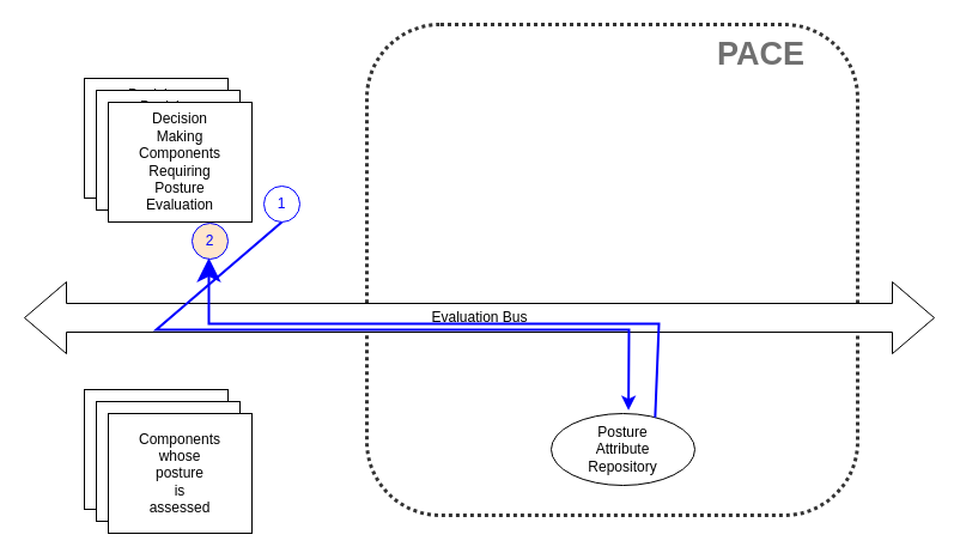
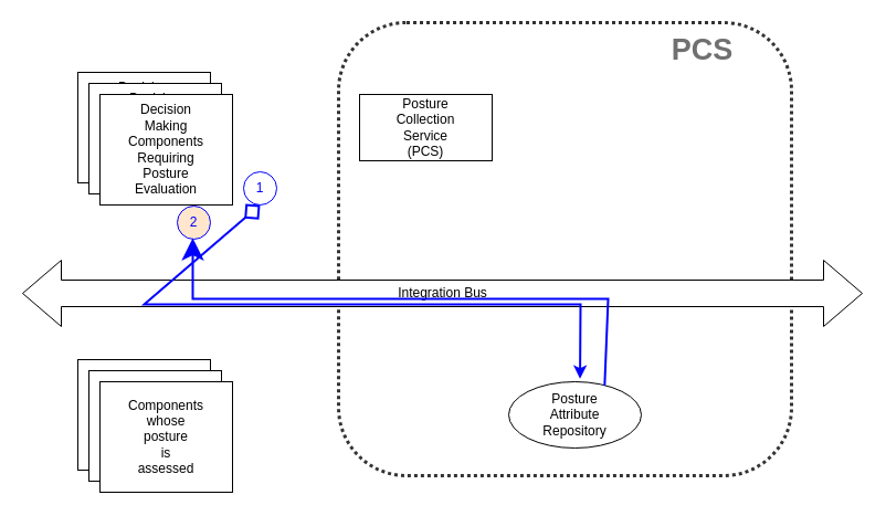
  <mxCell id="0" />
  <mxCell id="1" parent="0" />
  <mxCell id="2" value="" style="whiteSpace=wrap;html=1;aspect=fixed;fillColor=none;strokeWidth=3;rounded=1;dashed=1;dashPattern=1 1;opacity=80;" parent="1" vertex="1"><mxGeometry x="306" y="20" width="410" height="410" as="geometry" /></mxCell>
- <mxCell id="3" value="Evaluation Bus" style="html=1;shadow=0;dashed=0;align=center;verticalAlign=middle;shape=mxgraph.arrows2.twoWayArrow;dy=0.6;dx=35;" parent="1" vertex="1"><mxGeometry x="20" y="235" width="760" height="60" as="geometry" /></mxCell>
+ <mxCell id="3" value="Integration Bus" style="html=1;shadow=0;dashed=0;align=center;verticalAlign=middle;shape=mxgraph.arrows2.twoWayArrow;dy=0.6;dx=35;" parent="1" vertex="1"><mxGeometry x="20" y="235" width="760" height="60" as="geometry" /></mxCell>
+ <mxCell id="4" value="Posture&lt;br&gt;Collection&lt;br&gt;Service&lt;br&gt;(PCS)" style="rounded=0;whiteSpace=wrap;html=1;" parent="1" vertex="1"><mxGeometry x="325" y="85" width="120" height="60" as="geometry" /></mxCell>
  <mxCell id="5" value="Posture&lt;br&gt;Attribute&lt;br&gt;Repository" style="ellipse;whiteSpace=wrap;html=1;" parent="1" vertex="1"><mxGeometry x="460" y="345" width="120" height="60" as="geometry" /></mxCell>
  <mxCell id="6" value="Decision&lt;br&gt;Making&lt;br&gt;Components&lt;br&gt;Requiring&lt;br&gt;Posture&lt;br&gt;Evaluation" style="rounded=0;whiteSpace=wrap;html=1;" parent="1" vertex="1"><mxGeometry x="70" y="65" width="120" height="100" as="geometry" /></mxCell>
  <mxCell id="7" value="Components&lt;br&gt;whose&lt;br&gt;posture&lt;br&gt;is&lt;br&gt;assessed" style="rounded=0;whiteSpace=wrap;html=1;" parent="1" vertex="1"><mxGeometry x="70" y="325" width="120" height="100" as="geometry" /></mxCell>
  <mxCell id="8" value="Decision&lt;br&gt;Making&lt;br&gt;Components&lt;br&gt;Requiring&lt;br&gt;Posture&lt;br&gt;Evaluation" style="rounded=0;whiteSpace=wrap;html=1;" parent="1" vertex="1"><mxGeometry x="80" y="75" width="120" height="100" as="geometry" /></mxCell>
  <mxCell id="9" value="Decision&lt;br&gt;Making&lt;br&gt;Components&lt;br&gt;Requiring&lt;br&gt;Posture&lt;br&gt;Evaluation" style="rounded=0;whiteSpace=wrap;html=1;" parent="1" vertex="1"><mxGeometry x="90" y="85" width="120" height="100" as="geometry" /></mxCell>
- <mxCell id="10" value="&lt;font color=&quot;#707070&quot;&gt;PACE&lt;/font&gt;" style="text;html=1;resizable=0;autosize=1;align=center;verticalAlign=middle;points=[];fillColor=none;strokeColor=none;rounded=0;dashed=1;dashPattern=1 1;opacity=80;fontStyle=1;fontSize=27;fontColor=#636363;" parent="1" vertex="1"><mxGeometry x="590" y="25" width="90" height="40" as="geometry" /></mxCell>
+ <mxCell id="10" value="&lt;font color=&quot;#707070&quot;&gt;PCS&lt;/font&gt;" style="text;html=1;resizable=0;autosize=1;align=center;verticalAlign=middle;points=[];fillColor=none;strokeColor=none;rounded=0;dashed=1;dashPattern=1 1;opacity=80;fontStyle=1;fontSize=27;fontColor=#636363;" parent="1" vertex="1"><mxGeometry x="590" y="25" width="90" height="40" as="geometry" /></mxCell>
  <mxCell id="11" value="Components&lt;br&gt;whose&lt;br&gt;posture&lt;br&gt;is&lt;br&gt;assessed" style="rounded=0;whiteSpace=wrap;html=1;" parent="1" vertex="1"><mxGeometry x="80" y="335" width="120" height="100" as="geometry" /></mxCell>
  <mxCell id="12" value="Components&lt;br&gt;whose&lt;br&gt;posture&lt;br&gt;is&lt;br&gt;assessed" style="rounded=0;whiteSpace=wrap;html=1;" parent="1" vertex="1"><mxGeometry x="90" y="345" width="120" height="100" as="geometry" /></mxCell>
  <mxCell id="13" value="&lt;font color=&quot;#0000ff&quot;&gt;1&lt;/font&gt;" style="ellipse;whiteSpace=wrap;html=1;aspect=fixed;strokeColor=#0000FF;" vertex="1" parent="1"><mxGeometry x="220" y="155" width="30" height="30" as="geometry" /></mxCell>
- <mxCell id="14" value="" style="endArrow=none;startArrow=classic;html=1;rounded=0;strokeColor=#0000FF;strokeWidth=2;startFill=1;endSize=14;endFill=0;entryX=0.5;entryY=1;entryDx=0;entryDy=0;exitX=0.538;exitY=-0.047;exitDx=0;exitDy=0;exitPerimeter=0;" edge="1" parent="1" source="5" target="13"><mxGeometry width="50" height="50" relative="1" as="geometry"><mxPoint x="176.04" y="328" as="sourcePoint" /><mxPoint x="418.8" y="177.98" as="targetPoint" /><Array as="points"><mxPoint x="525" y="275" /><mxPoint x="130" y="275" /></Array></mxGeometry></mxCell>
+ <mxCell id="14" value="" style="endArrow=diamond;startArrow=classic;html=1;rounded=0;strokeColor=#0000FF;strokeWidth=2;startFill=1;endSize=14;endFill=0;entryX=0.5;entryY=1;entryDx=0;entryDy=0;exitX=0.538;exitY=-0.047;exitDx=0;exitDy=0;exitPerimeter=0;" edge="1" parent="1" source="5" target="13"><mxGeometry width="50" height="50" relative="1" as="geometry"><mxPoint x="176.04" y="328" as="sourcePoint" /><mxPoint x="418.8" y="177.98" as="targetPoint" /><Array as="points"><mxPoint x="525" y="275" /><mxPoint x="130" y="275" /></Array></mxGeometry></mxCell>
  <mxCell id="15" value="&lt;font color=&quot;#0000ff&quot;&gt;2&lt;/font&gt;" style="ellipse;whiteSpace=wrap;html=1;aspect=fixed;strokeColor=#0000FF;fillColor=#ffe6cc;" vertex="1" parent="1"><mxGeometry x="160" y="186" width="30" height="30" as="geometry" /></mxCell>
  <mxCell id="16" value="" style="endArrow=classic;startArrow=none;html=1;rounded=0;strokeColor=#0000FF;strokeWidth=2;startFill=0;endSize=14;endFill=1;exitX=0.75;exitY=0;exitDx=0;exitDy=0;" edge="1" parent="1" source="5"><mxGeometry width="50" height="50" relative="1" as="geometry"><mxPoint x="568.56" y="337.18" as="sourcePoint" /><mxPoint x="174" y="215" as="targetPoint" /><Array as="points"><mxPoint x="550" y="270" /><mxPoint x="174" y="270" /></Array></mxGeometry></mxCell>
